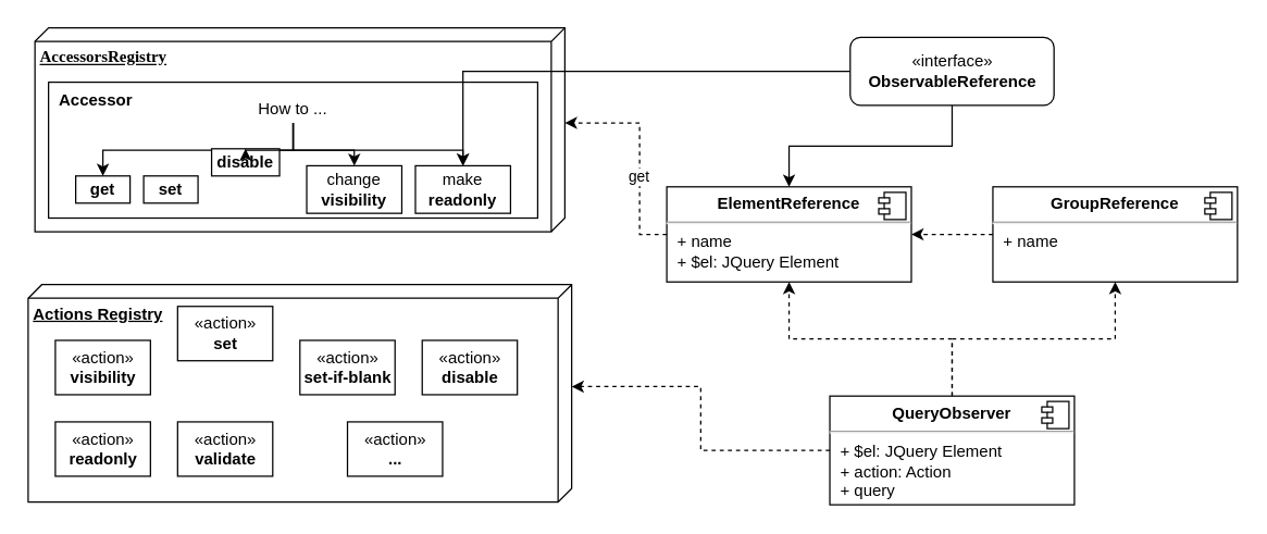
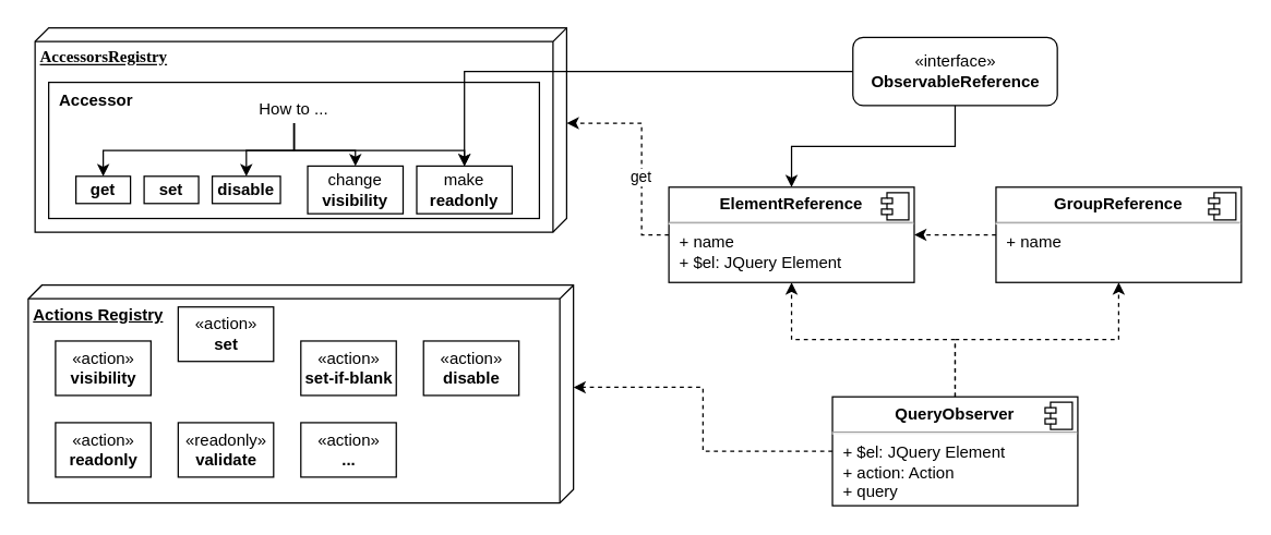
  <mxCell id="0" />
  <mxCell id="1" parent="0" />
  <mxCell id="2" value="&lt;b&gt;AccessorsRegistry&lt;/b&gt;" style="verticalAlign=top;align=left;spacingTop=8;spacingLeft=2;spacingRight=12;shape=cube;size=10;direction=south;fontStyle=4;html=1;rounded=0;shadow=0;comic=0;labelBackgroundColor=none;strokeWidth=1;fontFamily=Verdana;fontSize=12" parent="1" vertex="1"><mxGeometry x="25" y="20" width="390" height="150" as="geometry" /></mxCell>
  <mxCell id="3" value="" style="group" parent="1" vertex="1" connectable="0"><mxGeometry x="35" y="60" width="360" height="100" as="geometry" /></mxCell>
  <mxCell id="4" value="&lt;b&gt;Accessor&lt;/b&gt;" style="rounded=0;whiteSpace=wrap;html=1;labelPosition=center;verticalLabelPosition=middle;align=left;verticalAlign=top;spacingLeft=6;" parent="3" vertex="1"><mxGeometry width="360" height="100" as="geometry" /></mxCell>
  <mxCell id="5" value="How to ..." style="text;html=1;strokeColor=none;fillColor=none;align=center;verticalAlign=middle;whiteSpace=wrap;rounded=0;" parent="3" vertex="1"><mxGeometry x="110" y="10" width="140" height="20" as="geometry" /></mxCell>
  <mxCell id="6" value="&lt;b&gt;get&lt;/b&gt;" style="rounded=0;whiteSpace=wrap;html=1;" parent="3" vertex="1"><mxGeometry x="20" y="69" width="40" height="20" as="geometry" /></mxCell>
  <mxCell id="7" style="edgeStyle=orthogonalEdgeStyle;rounded=0;orthogonalLoop=1;jettySize=auto;html=1;exitX=0.5;exitY=1;exitDx=0;exitDy=0;entryX=0.5;entryY=0;entryDx=0;entryDy=0;" parent="3" source="5" target="6" edge="1"><mxGeometry relative="1" as="geometry"><Array as="points"><mxPoint x="180" y="50" /><mxPoint x="40" y="50" /></Array></mxGeometry></mxCell>
  <mxCell id="8" value="&lt;b&gt;set&lt;/b&gt;" style="rounded=0;whiteSpace=wrap;html=1;" parent="3" vertex="1"><mxGeometry x="70" y="69" width="40" height="20" as="geometry" /></mxCell>
- <mxCell id="9" value="&lt;b&gt;disable&lt;/b&gt;" style="rounded=0;whiteSpace=wrap;html=1;" parent="3" vertex="1"><mxGeometry x="120" y="49" width="50" height="20" as="geometry" /></mxCell>
+ <mxCell id="9" value="&lt;b&gt;disable&lt;/b&gt;" style="rounded=0;whiteSpace=wrap;html=1;" parent="3" vertex="1"><mxGeometry x="120" y="69" width="50" height="20" as="geometry" /></mxCell>
  <mxCell id="10" style="edgeStyle=orthogonalEdgeStyle;rounded=0;orthogonalLoop=1;jettySize=auto;html=1;entryX=0.5;entryY=0;entryDx=0;entryDy=0;" parent="3" source="5" target="9" edge="1"><mxGeometry relative="1" as="geometry" /></mxCell>
  <mxCell id="11" value="change &lt;b&gt;visibility&lt;/b&gt;" style="rounded=0;whiteSpace=wrap;html=1;" parent="3" vertex="1"><mxGeometry x="190" y="61.5" width="70" height="35" as="geometry" /></mxCell>
  <mxCell id="12" style="edgeStyle=orthogonalEdgeStyle;rounded=0;orthogonalLoop=1;jettySize=auto;html=1;entryX=0.5;entryY=0;entryDx=0;entryDy=0;" parent="3" source="5" target="11" edge="1"><mxGeometry relative="1" as="geometry" /></mxCell>
  <mxCell id="13" value="make &lt;b&gt;readonly&lt;/b&gt;" style="rounded=0;whiteSpace=wrap;html=1;" parent="3" vertex="1"><mxGeometry x="270" y="61.5" width="70" height="35" as="geometry" /></mxCell>
  <mxCell id="14" style="edgeStyle=orthogonalEdgeStyle;rounded=0;orthogonalLoop=1;jettySize=auto;html=1;entryX=0.5;entryY=0;entryDx=0;entryDy=0;" parent="3" source="5" target="13" edge="1"><mxGeometry relative="1" as="geometry"><Array as="points"><mxPoint x="180" y="50" /><mxPoint x="305" y="50" /></Array></mxGeometry></mxCell>
  <mxCell id="15" value="&lt;b&gt;Actions Registry&lt;br&gt;&lt;/b&gt;" style="verticalAlign=top;align=left;spacingTop=8;spacingLeft=2;spacingRight=12;shape=cube;size=10;direction=south;fontStyle=4;html=1;" parent="1" vertex="1"><mxGeometry x="20" y="209" width="400" height="160" as="geometry" /></mxCell>
  <mxCell id="16" value="«action»&lt;br&gt;&lt;b&gt;set&lt;/b&gt;" style="html=1;align=center;" parent="1" vertex="1"><mxGeometry x="130" y="225" width="70" height="40" as="geometry" /></mxCell>
  <mxCell id="17" value="«action»&lt;br&gt;&lt;b&gt;set-if-blank&lt;/b&gt;" style="html=1;align=center;" parent="1" vertex="1"><mxGeometry x="220" y="250" width="70" height="40" as="geometry" /></mxCell>
  <mxCell id="18" value="«action»&lt;br&gt;&lt;b&gt;disable&lt;/b&gt;" style="html=1;align=center;" parent="1" vertex="1"><mxGeometry x="310" y="250" width="70" height="40" as="geometry" /></mxCell>
  <mxCell id="19" value="«action»&lt;br&gt;&lt;b&gt;visibility&lt;/b&gt;" style="html=1;align=center;" parent="1" vertex="1"><mxGeometry x="40" y="250" width="70" height="40" as="geometry" /></mxCell>
  <mxCell id="20" value="«action»&lt;br&gt;&lt;b&gt;readonly&lt;/b&gt;" style="html=1;align=center;" parent="1" vertex="1"><mxGeometry x="40" y="310" width="70" height="40" as="geometry" /></mxCell>
- <mxCell id="21" value="«action»&lt;br&gt;&lt;b&gt;validate&lt;/b&gt;" style="html=1;align=center;" parent="1" vertex="1"><mxGeometry x="130" y="310" width="70" height="40" as="geometry" /></mxCell>
- <mxCell id="22" value="«action»&lt;br&gt;&lt;b&gt;...&lt;/b&gt;" style="html=1;align=center;" parent="1" vertex="1"><mxGeometry x="255" y="310" width="70" height="40" as="geometry" /></mxCell>
+ <mxCell id="21" value="«readonly»&lt;br&gt;&lt;b&gt;validate&lt;/b&gt;" style="html=1;align=center;" parent="1" vertex="1"><mxGeometry x="130" y="310" width="70" height="40" as="geometry" /></mxCell>
+ <mxCell id="22" value="«action»&lt;br&gt;&lt;b&gt;...&lt;/b&gt;" style="html=1;align=center;" parent="1" vertex="1"><mxGeometry x="220" y="310" width="70" height="40" as="geometry" /></mxCell>
  <mxCell id="23" style="edgeStyle=orthogonalEdgeStyle;rounded=0;orthogonalLoop=1;jettySize=auto;html=1;entryX=0;entryY=0;entryDx=75;entryDy=0;entryPerimeter=0;dashed=1;" parent="1" source="26" target="15" edge="1"><mxGeometry relative="1" as="geometry" /></mxCell>
  <mxCell id="24" style="edgeStyle=orthogonalEdgeStyle;rounded=0;orthogonalLoop=1;jettySize=auto;html=1;entryX=0.5;entryY=1;entryDx=0;entryDy=0;dashed=1;" parent="1" source="26" target="36" edge="1"><mxGeometry relative="1" as="geometry" /></mxCell>
  <mxCell id="25" style="edgeStyle=orthogonalEdgeStyle;rounded=0;orthogonalLoop=1;jettySize=auto;html=1;entryX=0.5;entryY=1;entryDx=0;entryDy=0;dashed=1;" parent="1" source="26" target="33" edge="1"><mxGeometry relative="1" as="geometry" /></mxCell>
  <mxCell id="26" value="&lt;p style=&quot;margin: 0px ; margin-top: 6px ; text-align: center&quot;&gt;&lt;b&gt;QueryObserver&lt;/b&gt;&lt;/p&gt;&lt;hr&gt;&lt;p style=&quot;margin: 0px ; margin-left: 8px&quot;&gt;+ $el: JQuery Element&lt;br&gt;&lt;/p&gt;&lt;p style=&quot;margin: 0px ; margin-left: 8px&quot;&gt;+ action: Action&lt;br&gt;+ query&lt;/p&gt;" style="align=left;overflow=fill;html=1;dropTarget=0;" parent="1" vertex="1"><mxGeometry x="610" y="291" width="180" height="80" as="geometry" /></mxCell>
  <mxCell id="27" value="" style="shape=component;jettyWidth=8;jettyHeight=4;" parent="26" vertex="1"><mxGeometry x="1" width="20" height="20" relative="1" as="geometry"><mxPoint x="-24" y="4" as="offset" /></mxGeometry></mxCell>
  <mxCell id="28" style="edgeStyle=orthogonalEdgeStyle;rounded=0;orthogonalLoop=1;jettySize=auto;html=1;entryX=0.5;entryY=0;entryDx=0;entryDy=0;" parent="1" source="30" target="33" edge="1"><mxGeometry relative="1" as="geometry" /></mxCell>
  <mxCell id="29" style="edgeStyle=orthogonalEdgeStyle;rounded=0;orthogonalLoop=1;jettySize=auto;html=1;" parent="1" source="30" target="13" edge="1"><mxGeometry relative="1" as="geometry" /></mxCell>
  <mxCell id="30" value="«interface»&lt;br&gt;&lt;b&gt;ObservableReference&lt;br&gt;&lt;/b&gt;" style="html=1;align=center;rounded=1;" parent="1" vertex="1"><mxGeometry x="625" y="27" width="150" height="50" as="geometry" /></mxCell>
  <mxCell id="31" style="edgeStyle=orthogonalEdgeStyle;rounded=0;orthogonalLoop=1;jettySize=auto;html=1;entryX=0;entryY=0;entryDx=70;entryDy=0;entryPerimeter=0;dashed=1;" parent="1" source="33" target="2" edge="1"><mxGeometry relative="1" as="geometry"><Array as="points"><mxPoint x="470" y="172" /><mxPoint x="470" y="90" /></Array></mxGeometry></mxCell>
  <mxCell id="32" value="get&amp;nbsp;" style="edgeLabel;html=1;align=center;verticalAlign=middle;resizable=0;points=[];" parent="31" vertex="1" connectable="0"><mxGeometry x="0.206" y="-1" relative="1" as="geometry"><mxPoint x="-1" y="32" as="offset" /></mxGeometry></mxCell>
  <mxCell id="33" value="&lt;p style=&quot;margin: 0px ; margin-top: 6px ; text-align: center&quot;&gt;&lt;b&gt;ElementReference&lt;/b&gt;&lt;/p&gt;&lt;hr&gt;&lt;p style=&quot;margin: 0px ; margin-left: 8px&quot;&gt;+ name&lt;br&gt;&lt;/p&gt;&lt;p style=&quot;margin: 0px ; margin-left: 8px&quot;&gt;+ $el: JQuery Element&lt;br&gt;&lt;/p&gt;&lt;p style=&quot;margin: 0px ; margin-left: 8px&quot;&gt;&lt;br&gt;&lt;/p&gt;&lt;p style=&quot;margin: 0px ; margin-left: 8px&quot;&gt;&lt;br&gt;&lt;/p&gt;" style="align=left;overflow=fill;html=1;dropTarget=0;" parent="1" vertex="1"><mxGeometry x="490" y="137" width="180" height="70" as="geometry" /></mxCell>
  <mxCell id="34" value="" style="shape=component;jettyWidth=8;jettyHeight=4;" parent="33" vertex="1"><mxGeometry x="1" width="20" height="20" relative="1" as="geometry"><mxPoint x="-24" y="4" as="offset" /></mxGeometry></mxCell>
  <mxCell id="35" style="edgeStyle=orthogonalEdgeStyle;rounded=0;orthogonalLoop=1;jettySize=auto;html=1;exitX=0;exitY=0.5;exitDx=0;exitDy=0;entryX=1;entryY=0.5;entryDx=0;entryDy=0;dashed=1;" parent="1" source="36" target="33" edge="1"><mxGeometry relative="1" as="geometry" /></mxCell>
  <mxCell id="36" value="&lt;p style=&quot;margin: 0px ; margin-top: 6px ; text-align: center&quot;&gt;&lt;b&gt;GroupReference&lt;/b&gt;&lt;/p&gt;&lt;hr&gt;&lt;p style=&quot;margin: 0px ; margin-left: 8px&quot;&gt;+ name&lt;/p&gt;" style="align=left;overflow=fill;html=1;dropTarget=0;" parent="1" vertex="1"><mxGeometry x="730" y="137" width="180" height="70" as="geometry" /></mxCell>
  <mxCell id="37" value="" style="shape=component;jettyWidth=8;jettyHeight=4;" parent="36" vertex="1"><mxGeometry x="1" width="20" height="20" relative="1" as="geometry"><mxPoint x="-24" y="4" as="offset" /></mxGeometry></mxCell>
